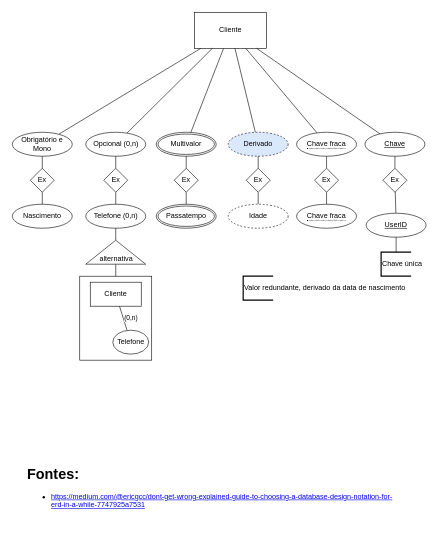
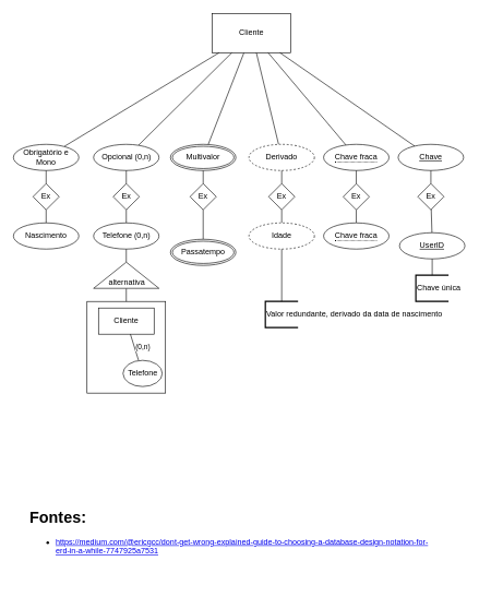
  <mxCell id="0" />
  <mxCell id="1" parent="0" />
  <mxCell id="2" value="" style="whiteSpace=wrap;html=1;" parent="1" vertex="1"><mxGeometry x="132.5" y="460" width="120" height="140" as="geometry" /></mxCell>
  <mxCell id="3" style="edgeStyle=none;rounded=0;orthogonalLoop=1;jettySize=auto;html=1;endArrow=none;endFill=0;" parent="1" source="4" target="13" edge="1"><mxGeometry relative="1" as="geometry" /></mxCell>
  <mxCell id="4" value="Cliente" style="whiteSpace=wrap;html=1;" parent="1" vertex="1"><mxGeometry x="324" y="20" width="120" height="60" as="geometry" /></mxCell>
  <mxCell id="5" style="rounded=0;orthogonalLoop=1;jettySize=auto;html=1;endArrow=none;endFill=0;" parent="1" source="6" target="4" edge="1"><mxGeometry relative="1" as="geometry" /></mxCell>
  <mxCell id="6" value="Obrigatório e&lt;br&gt;Mono" style="ellipse;whiteSpace=wrap;html=1;align=center;" parent="1" vertex="1"><mxGeometry x="20" y="220" width="100" height="40" as="geometry" /></mxCell>
  <mxCell id="7" style="rounded=0;orthogonalLoop=1;jettySize=auto;html=1;endArrow=none;endFill=0;" parent="1" source="8" target="4" edge="1"><mxGeometry relative="1" as="geometry" /></mxCell>
  <mxCell id="8" value="Chave" style="ellipse;whiteSpace=wrap;html=1;align=center;fontStyle=4;" parent="1" vertex="1"><mxGeometry x="608" y="220" width="100" height="40" as="geometry" /></mxCell>
  <mxCell id="9" style="edgeStyle=none;rounded=0;orthogonalLoop=1;jettySize=auto;html=1;endArrow=none;endFill=0;" parent="1" source="10" target="4" edge="1"><mxGeometry relative="1" as="geometry" /></mxCell>
  <mxCell id="10" value="&lt;span style=&quot;border-bottom: 1px dotted&quot;&gt;Chave fraca&lt;/span&gt;" style="ellipse;whiteSpace=wrap;html=1;align=center;" parent="1" vertex="1"><mxGeometry x="494" y="220" width="100" height="40" as="geometry" /></mxCell>
  <mxCell id="11" style="edgeStyle=none;rounded=0;orthogonalLoop=1;jettySize=auto;html=1;endArrow=none;endFill=0;" parent="1" source="12" target="4" edge="1"><mxGeometry relative="1" as="geometry" /></mxCell>
- <mxCell id="12" value="Derivado" style="ellipse;whiteSpace=wrap;html=1;align=center;dashed=1;fillColor=#dae8fc;" parent="1" vertex="1"><mxGeometry x="380" y="220" width="100" height="40" as="geometry" /></mxCell>
+ <mxCell id="12" value="Derivado" style="ellipse;whiteSpace=wrap;html=1;align=center;dashed=1;" parent="1" vertex="1"><mxGeometry x="380" y="220" width="100" height="40" as="geometry" /></mxCell>
  <mxCell id="13" value="Multivalor" style="ellipse;shape=doubleEllipse;margin=3;whiteSpace=wrap;html=1;align=center;" parent="1" vertex="1"><mxGeometry x="260" y="220" width="100" height="40" as="geometry" /></mxCell>
  <mxCell id="14" style="edgeStyle=none;rounded=0;orthogonalLoop=1;jettySize=auto;html=1;endArrow=none;endFill=0;" parent="1" source="48" target="13" edge="1"><mxGeometry relative="1" as="geometry" /></mxCell>
- <mxCell id="15" value="Passatempo" style="ellipse;shape=doubleEllipse;margin=3;whiteSpace=wrap;html=1;align=center;" parent="1" vertex="1"><mxGeometry x="260" y="340" width="100" height="40" as="geometry" /></mxCell>
+ <mxCell id="15" value="Passatempo" style="ellipse;shape=doubleEllipse;margin=3;whiteSpace=wrap;html=1;align=center;" parent="1" vertex="1"><mxGeometry x="260" y="365" width="100" height="40" as="geometry" /></mxCell>
  <mxCell id="16" style="edgeStyle=none;rounded=0;orthogonalLoop=1;jettySize=auto;html=1;endArrow=none;endFill=0;" parent="1" source="17" target="8" edge="1"><mxGeometry relative="1" as="geometry" /></mxCell>
  <mxCell id="17" value="Ex" style="rhombus;whiteSpace=wrap;html=1;" parent="1" vertex="1"><mxGeometry x="638" y="280" width="40" height="40" as="geometry" /></mxCell>
  <mxCell id="18" style="edgeStyle=none;rounded=0;orthogonalLoop=1;jettySize=auto;html=1;endArrow=none;endFill=0;" parent="1" source="19" target="10" edge="1"><mxGeometry relative="1" as="geometry" /></mxCell>
  <mxCell id="19" value="Ex" style="rhombus;whiteSpace=wrap;html=1;" parent="1" vertex="1"><mxGeometry x="524" y="280" width="40" height="40" as="geometry" /></mxCell>
  <mxCell id="20" style="edgeStyle=none;rounded=0;orthogonalLoop=1;jettySize=auto;html=1;endArrow=none;endFill=0;" parent="1" source="36" target="6" edge="1"><mxGeometry relative="1" as="geometry"><mxPoint x="192.5" y="280" as="sourcePoint" /></mxGeometry></mxCell>
  <mxCell id="21" value="Nascimento" style="ellipse;whiteSpace=wrap;html=1;align=center;" parent="1" vertex="1"><mxGeometry x="20" y="340" width="100" height="40" as="geometry" /></mxCell>
  <mxCell id="22" style="edgeStyle=none;rounded=0;orthogonalLoop=1;jettySize=auto;html=1;endArrow=none;endFill=0;" parent="1" source="23" target="19" edge="1"><mxGeometry relative="1" as="geometry" /></mxCell>
  <mxCell id="23" value="&lt;span style=&quot;border-bottom: 1px dotted&quot;&gt;Chave fraca&lt;/span&gt;" style="ellipse;whiteSpace=wrap;html=1;align=center;" parent="1" vertex="1"><mxGeometry x="494" y="340" width="100" height="40" as="geometry" /></mxCell>
  <mxCell id="24" style="edgeStyle=none;rounded=0;orthogonalLoop=1;jettySize=auto;html=1;endArrow=none;endFill=0;" parent="1" source="25" target="17" edge="1"><mxGeometry relative="1" as="geometry" /></mxCell>
  <mxCell id="25" value="UserID" style="ellipse;whiteSpace=wrap;html=1;align=center;fontStyle=4;" parent="1" vertex="1"><mxGeometry x="610" y="355" width="100" height="40" as="geometry" /></mxCell>
  <mxCell id="26" style="edgeStyle=none;rounded=0;orthogonalLoop=1;jettySize=auto;html=1;endArrow=none;endFill=0;" parent="1" source="28" target="29" edge="1"><mxGeometry relative="1" as="geometry" /></mxCell>
  <mxCell id="27" style="edgeStyle=none;rounded=0;orthogonalLoop=1;jettySize=auto;html=1;endArrow=none;endFill=0;" parent="1" source="28" target="12" edge="1"><mxGeometry relative="1" as="geometry" /></mxCell>
  <mxCell id="28" value="Ex" style="rhombus;whiteSpace=wrap;html=1;" parent="1" vertex="1"><mxGeometry x="410" y="280" width="40" height="40" as="geometry" /></mxCell>
  <mxCell id="29" value="Idade" style="ellipse;whiteSpace=wrap;html=1;align=center;dashed=1;" parent="1" vertex="1"><mxGeometry x="380" y="340" width="100" height="40" as="geometry" /></mxCell>
+ <mxCell id="30" style="edgeStyle=none;rounded=0;orthogonalLoop=1;jettySize=auto;html=1;endArrow=none;endFill=0;" parent="1" source="31" target="29" edge="1"><mxGeometry relative="1" as="geometry" /></mxCell>
  <mxCell id="31" value="Valor redundante, derivado da data de nascimento" style="strokeWidth=2;html=1;shape=mxgraph.flowchart.annotation_1;align=left;pointerEvents=1;" parent="1" vertex="1"><mxGeometry x="405" y="460" width="50" height="40" as="geometry" /></mxCell>
  <mxCell id="32" style="edgeStyle=none;rounded=0;orthogonalLoop=1;jettySize=auto;html=1;endArrow=none;endFill=0;" parent="1" source="33" target="25" edge="1"><mxGeometry relative="1" as="geometry" /></mxCell>
  <mxCell id="33" value="Chave única" style="strokeWidth=2;html=1;shape=mxgraph.flowchart.annotation_1;align=left;pointerEvents=1;" parent="1" vertex="1"><mxGeometry x="635" y="420" width="50" height="40" as="geometry" /></mxCell>
  <mxCell id="34" style="rounded=0;orthogonalLoop=1;jettySize=auto;html=1;endArrow=none;endFill=0;" parent="1" source="35" target="4" edge="1"><mxGeometry relative="1" as="geometry" /></mxCell>
  <mxCell id="35" value="Opcional (0,n)" style="ellipse;whiteSpace=wrap;html=1;align=center;fontFamily=Helvetica;fontSize=12;fontColor=#000000;strokeColor=#000000;fillColor=#ffffff;" parent="1" vertex="1"><mxGeometry x="142.5" y="220" width="100" height="40" as="geometry" /></mxCell>
  <mxCell id="36" value="Ex" style="rhombus;whiteSpace=wrap;html=1;" parent="1" vertex="1"><mxGeometry x="50" y="280" width="40" height="40" as="geometry" /></mxCell>
  <mxCell id="37" style="edgeStyle=none;rounded=0;orthogonalLoop=1;jettySize=auto;html=1;endArrow=none;endFill=0;" parent="1" source="21" target="36" edge="1"><mxGeometry relative="1" as="geometry"><mxPoint x="192.5" y="370" as="sourcePoint" /><mxPoint x="192.5" y="260" as="targetPoint" /></mxGeometry></mxCell>
  <mxCell id="38" value="Telefone (0,n)" style="ellipse;whiteSpace=wrap;html=1;align=center;" parent="1" vertex="1"><mxGeometry x="142.5" y="340" width="100" height="40" as="geometry" /></mxCell>
  <mxCell id="39" style="edgeStyle=none;rounded=0;orthogonalLoop=1;jettySize=auto;html=1;endArrow=none;endFill=0;" parent="1" source="40" target="35" edge="1"><mxGeometry relative="1" as="geometry" /></mxCell>
  <mxCell id="40" value="Ex" style="rhombus;whiteSpace=wrap;html=1;" parent="1" vertex="1"><mxGeometry x="172.5" y="280" width="40" height="40" as="geometry" /></mxCell>
  <mxCell id="41" style="edgeStyle=none;rounded=0;orthogonalLoop=1;jettySize=auto;html=1;endArrow=none;endFill=0;" parent="1" source="38" target="40" edge="1"><mxGeometry relative="1" as="geometry"><mxPoint x="192.5" y="380" as="sourcePoint" /><mxPoint x="192.5" y="270" as="targetPoint" /></mxGeometry></mxCell>
  <mxCell id="42" style="edgeStyle=none;rounded=0;orthogonalLoop=1;jettySize=auto;html=1;endArrow=none;endFill=0;" parent="1" source="44" target="38" edge="1"><mxGeometry relative="1" as="geometry" /></mxCell>
  <mxCell id="43" style="edgeStyle=none;rounded=0;orthogonalLoop=1;jettySize=auto;html=1;endArrow=none;endFill=0;" parent="1" source="44" target="2" edge="1"><mxGeometry relative="1" as="geometry" /></mxCell>
  <mxCell id="44" value="alternativa" style="verticalLabelPosition=middle;verticalAlign=bottom;html=1;shape=mxgraph.basic.acute_triangle;dx=0.5;fontFamily=Helvetica;fontSize=12;fontColor=#000000;align=center;strokeColor=#000000;fillColor=#ffffff;labelPosition=center;" parent="1" vertex="1"><mxGeometry x="142.5" y="400" width="100" height="40" as="geometry" /></mxCell>
  <mxCell id="45" value="Cliente" style="whiteSpace=wrap;html=1;" parent="1" vertex="1"><mxGeometry x="150" y="470" width="85" height="40" as="geometry" /></mxCell>
  <mxCell id="46" value="(0,n)" style="edgeStyle=none;rounded=0;orthogonalLoop=1;jettySize=auto;html=1;endArrow=none;endFill=0;labelPosition=right;verticalLabelPosition=middle;align=left;verticalAlign=middle;" parent="1" source="45" target="47" edge="1"><mxGeometry relative="1" as="geometry"><mxPoint x="262.5" y="630" as="sourcePoint" /></mxGeometry></mxCell>
  <mxCell id="47" value="Telefone" style="ellipse;whiteSpace=wrap;html=1;" parent="1" vertex="1"><mxGeometry x="187.5" y="550" width="60" height="40" as="geometry" /></mxCell>
  <mxCell id="48" value="Ex" style="rhombus;whiteSpace=wrap;html=1;" parent="1" vertex="1"><mxGeometry x="290" y="280" width="40" height="40" as="geometry" /></mxCell>
  <mxCell id="49" style="edgeStyle=none;rounded=0;orthogonalLoop=1;jettySize=auto;html=1;endArrow=none;endFill=0;" parent="1" source="15" target="48" edge="1"><mxGeometry relative="1" as="geometry"><mxPoint x="310" y="410" as="sourcePoint" /><mxPoint x="310" y="260" as="targetPoint" /></mxGeometry></mxCell>
  <mxCell id="50" value="&lt;h1&gt;Fontes:&lt;/h1&gt;&lt;div&gt;&lt;ul&gt;&lt;li&gt;&lt;a href=&quot;https://medium.com/@ericgcc/dont-get-wrong-explained-guide-to-choosing-a-database-design-notation-for-erd-in-a-while-7747925a7531&quot;&gt;https://medium.com/@ericgcc/dont-get-wrong-explained-guide-to-choosing-a-database-design-notation-for-erd-in-a-while-7747925a7531&lt;/a&gt;&lt;br&gt;&lt;/li&gt;&lt;/ul&gt;&lt;/div&gt;" style="text;html=1;strokeColor=none;fillColor=none;spacing=5;spacingTop=-20;whiteSpace=wrap;overflow=hidden;rounded=0;" vertex="1" parent="1"><mxGeometry x="40" y="770" width="630" height="120" as="geometry" /></mxCell>
